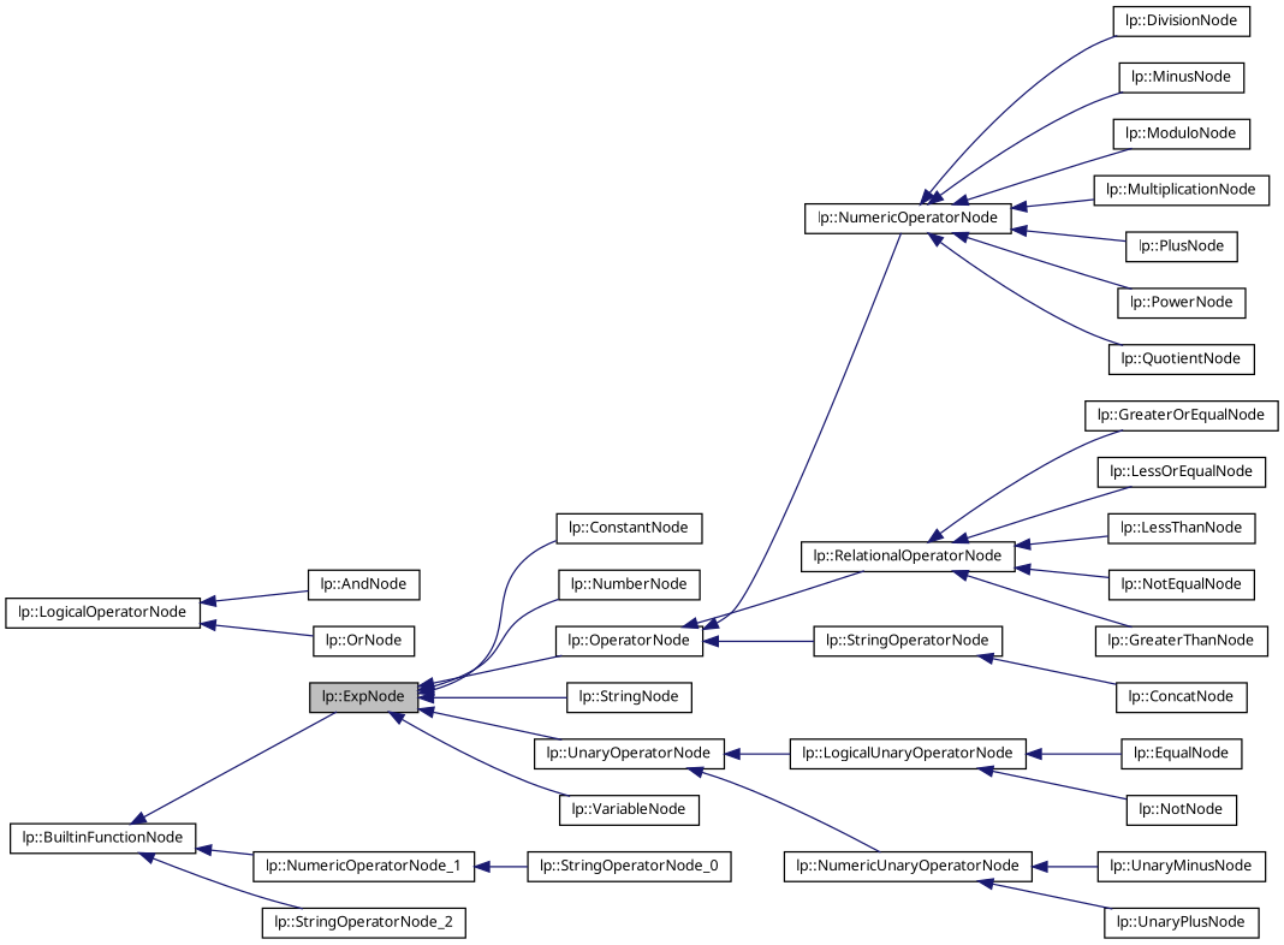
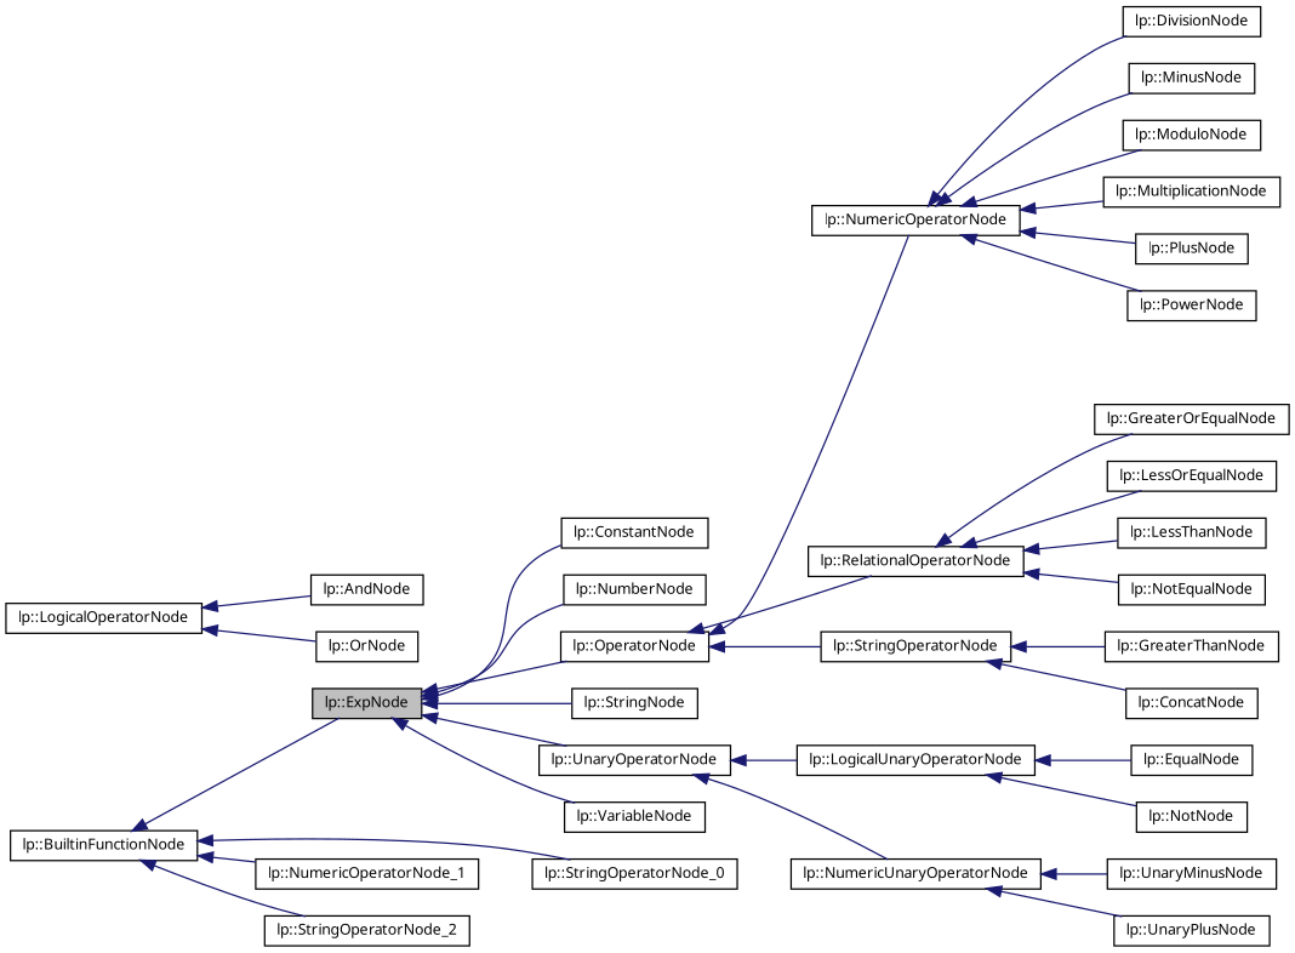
  digraph {
    fontname="Noto Sans"
    rankdir=LR
    node [color=black fillcolor=white fontname="Noto Sans" fontsize=10 shape=record style=filled]
    edge [color=midnightblue dir=back fontname="Noto Sans" fontsize=10 labelfontname=Helvetica labelfontsize=10 style=solid]
    n1 [fillcolor=grey75 fontcolor=black height=0.2 label="lp::ExpNode" width=0.4]
    n2 [height=0.2 label="lp::ConstantNode" width=0.4]
    n3 [height=0.2 label="lp::NumberNode" width=0.4]
    n4 [height=0.2 label="lp::OperatorNode" width=0.4]
    n5 [height=0.2 label="lp::StringNode" width=0.4]
    n6 [height=0.2 label="lp::UnaryOperatorNode" width=0.4]
    n7 [height=0.2 label="lp::VariableNode" width=0.4]
    n8 [height=0.2 label="lp::BuiltinFunctionNode" width=0.4]
    n9 [height=0.2 label="lp::StringOperatorNode_0" width=0.4]
    n10 [height=0.2 label="lp::NumericOperatorNode_1" width=0.4]
    n11 [height=0.2 label="lp::StringOperatorNode_2" width=0.4]
    n12 [height=0.2 label="lp::NumericOperatorNode" width=0.4]
    n13 [height=0.2 label="lp::RelationalOperatorNode" width=0.4]
    n14 [height=0.2 label="lp::StringOperatorNode" width=0.4]
    n15 [height=0.2 label="lp::LogicalUnaryOperatorNode" width=0.4]
    n16 [height=0.2 label="lp::NumericUnaryOperatorNode" width=0.4]
    n17 [height=0.2 label="lp::LogicalOperatorNode" width=0.4]
    n18 [height=0.2 label="lp::AndNode" width=0.4]
    n19 [height=0.2 label="lp::OrNode" width=0.4]
    n20 [height=0.2 label="lp::DivisionNode" width=0.4]
    n21 [height=0.2 label="lp::MinusNode" width=0.4]
    n22 [height=0.2 label="lp::ModuloNode" width=0.4]
    n23 [height=0.2 label="lp::MultiplicationNode" width=0.4]
    n24 [height=0.2 label="lp::PlusNode" width=0.4]
    n25 [height=0.2 label="lp::PowerNode" width=0.4]
-   n26 [height=0.2 label="lp::QuotientNode" width=0.4]
    n27 [height=0.2 label="lp::GreaterOrEqualNode" width=0.4]
    n28 [height=0.2 label="lp::GreaterThanNode" width=0.4]
    n29 [height=0.2 label="lp::LessOrEqualNode" width=0.4]
    n30 [height=0.2 label="lp::LessThanNode" width=0.4]
    n31 [height=0.2 label="lp::NotEqualNode" width=0.4]
    n32 [height=0.2 label="lp::ConcatNode" width=0.4]
    n33 [height=0.2 label="lp::EqualNode" width=0.4]
    n34 [height=0.2 label="lp::NotNode" width=0.4]
    n35 [height=0.2 label="lp::UnaryMinusNode" width=0.4]
    n36 [height=0.2 label="lp::UnaryPlusNode" width=0.4]
    n1 -> n2
    n1 -> n3
    n1 -> n4
    n1 -> n5
    n1 -> n6
    n1 -> n7
    n4 -> n12
    n4 -> n13
    n4 -> n14
    n6 -> n15
    n6 -> n16
    n8 -> n1
-   n10 -> n9
+   n8 -> n9
    n8 -> n10
    n8 -> n11
    n12 -> n20
    n12 -> n21
    n12 -> n22
    n12 -> n23
    n12 -> n24
    n12 -> n25
-   n12 -> n26
    n13 -> n27
-   n13 -> n28
+   n14 -> n28
    n13 -> n29
    n13 -> n30
    n13 -> n31
    n14 -> n32
    n15 -> n33
    n15 -> n34
    n16 -> n35
    n16 -> n36
    n17 -> n18
    n17 -> n19
  }
